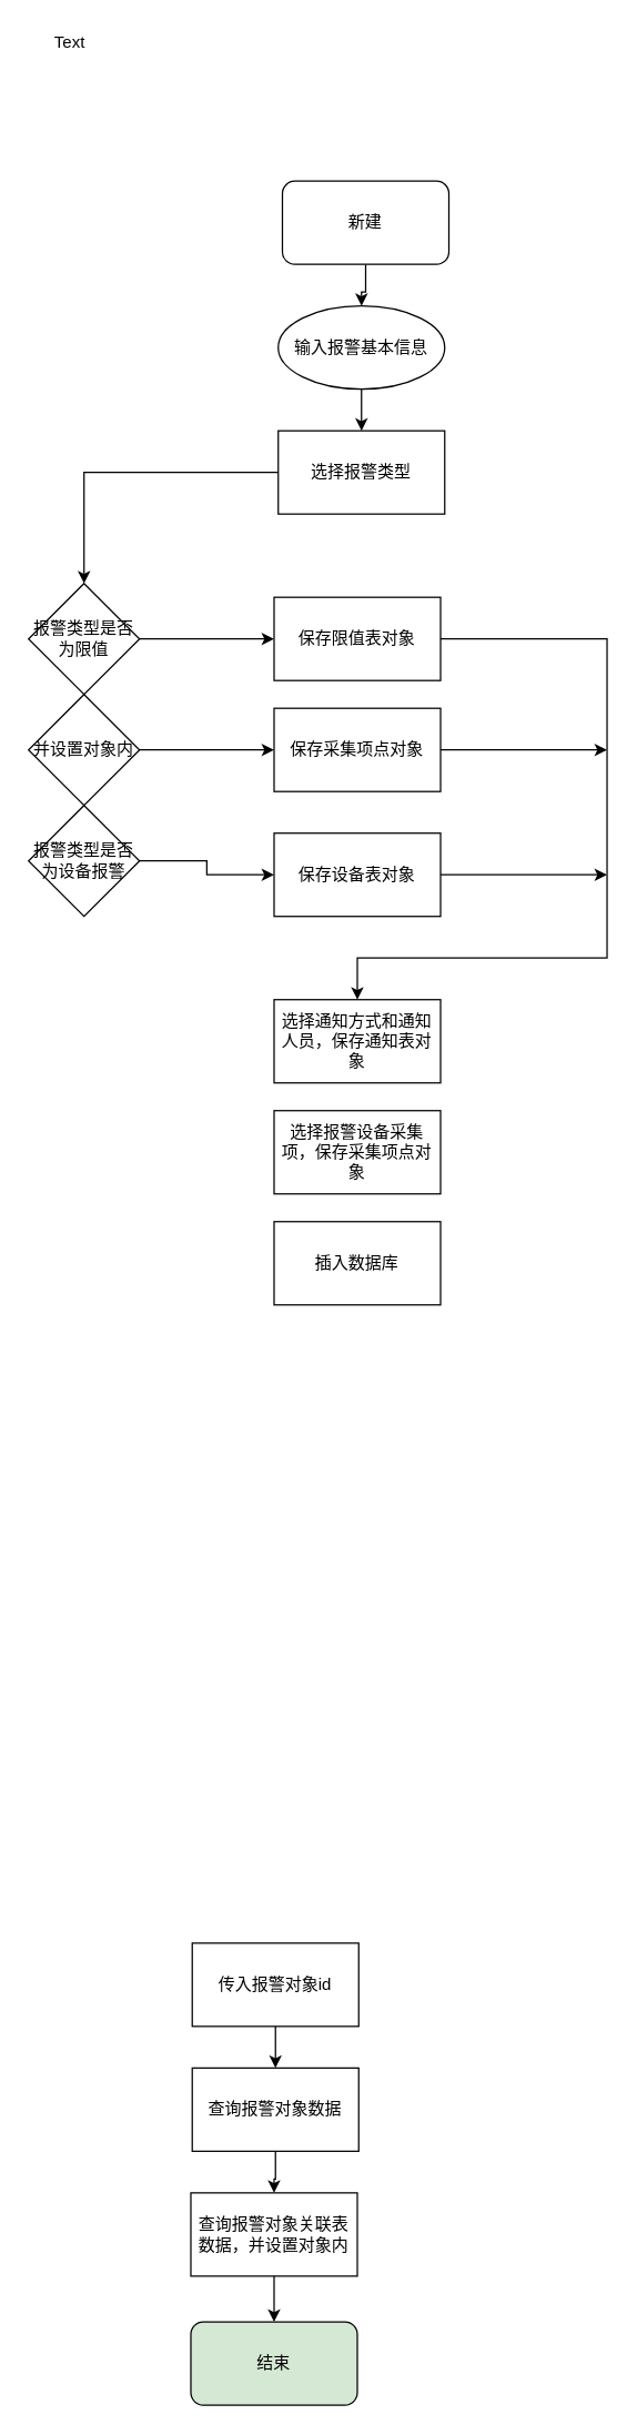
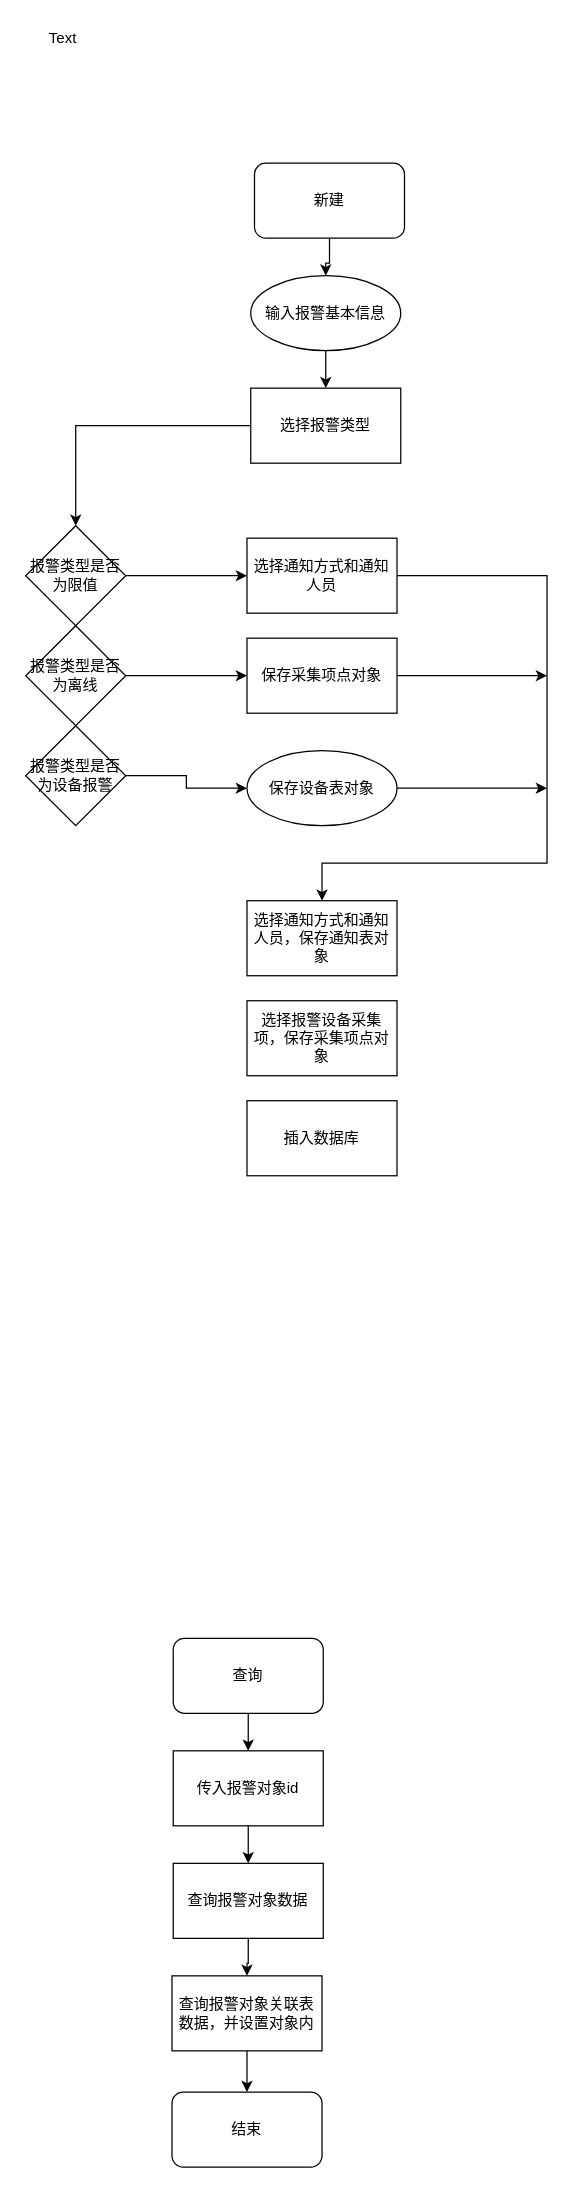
  <mxCell id="0" />
  <mxCell id="1" parent="0" />
  <mxCell id="2" style="edgeStyle=orthogonalEdgeStyle;rounded=0;orthogonalLoop=1;jettySize=auto;html=1;entryX=0.5;entryY=0;entryDx=0;entryDy=0;" edge="1" parent="1" source="3" target="5"><mxGeometry relative="1" as="geometry" /></mxCell>
  <mxCell id="3" value="新建" style="rounded=1;whiteSpace=wrap;html=1;" vertex="1" parent="1"><mxGeometry x="203" y="130" width="120" height="60" as="geometry" /></mxCell>
  <mxCell id="4" style="edgeStyle=orthogonalEdgeStyle;rounded=0;orthogonalLoop=1;jettySize=auto;html=1;entryX=0.5;entryY=0;entryDx=0;entryDy=0;" edge="1" parent="1" source="5" target="7"><mxGeometry relative="1" as="geometry" /></mxCell>
  <mxCell id="5" value="输入报警基本信息" style="ellipse;whiteSpace=wrap;html=1;" vertex="1" parent="1"><mxGeometry x="200" y="220" width="120" height="60" as="geometry" /></mxCell>
  <mxCell id="6" style="edgeStyle=orthogonalEdgeStyle;rounded=0;orthogonalLoop=1;jettySize=auto;html=1;entryX=0.5;entryY=0;entryDx=0;entryDy=0;" edge="1" parent="1" source="7" target="9"><mxGeometry relative="1" as="geometry"><mxPoint x="260" y="410" as="targetPoint" /></mxGeometry></mxCell>
  <mxCell id="7" value="选择报警类型" style="rounded=0;whiteSpace=wrap;html=1;" vertex="1" parent="1"><mxGeometry x="200" y="310" width="120" height="60" as="geometry" /></mxCell>
  <mxCell id="8" style="edgeStyle=orthogonalEdgeStyle;rounded=0;orthogonalLoop=1;jettySize=auto;html=1;" edge="1" parent="1" source="9" target="11"><mxGeometry relative="1" as="geometry" /></mxCell>
  <mxCell id="9" value="报警类型是否为限值" style="rhombus;whiteSpace=wrap;html=1;" vertex="1" parent="1"><mxGeometry x="20" y="420" width="80" height="80" as="geometry" /></mxCell>
  <mxCell id="10" style="edgeStyle=orthogonalEdgeStyle;rounded=0;orthogonalLoop=1;jettySize=auto;html=1;entryX=0.5;entryY=0;entryDx=0;entryDy=0;" edge="1" parent="1" source="11" target="20"><mxGeometry relative="1" as="geometry"><Array as="points"><mxPoint x="437" y="460" /><mxPoint x="437" y="690" /><mxPoint x="257" y="690" /></Array></mxGeometry></mxCell>
- <mxCell id="11" value="保存限值表对象" style="rounded=0;whiteSpace=wrap;html=1;" vertex="1" parent="1"><mxGeometry x="197" y="430" width="120" height="60" as="geometry" /></mxCell>
+ <mxCell id="11" value="选择通知方式和通知人员" style="rounded=0;whiteSpace=wrap;html=1;" vertex="1" parent="1"><mxGeometry x="197" y="430" width="120" height="60" as="geometry" /></mxCell>
  <mxCell id="12" style="edgeStyle=orthogonalEdgeStyle;rounded=0;orthogonalLoop=1;jettySize=auto;html=1;" edge="1" parent="1" source="13" target="15"><mxGeometry relative="1" as="geometry" /></mxCell>
- <mxCell id="13" value="并设置对象内" style="rhombus;whiteSpace=wrap;html=1;" vertex="1" parent="1"><mxGeometry x="20" y="500" width="80" height="80" as="geometry" /></mxCell>
+ <mxCell id="13" value="报警类型是否为离线" style="rhombus;whiteSpace=wrap;html=1;" vertex="1" parent="1"><mxGeometry x="20" y="500" width="80" height="80" as="geometry" /></mxCell>
  <mxCell id="14" style="edgeStyle=orthogonalEdgeStyle;rounded=0;orthogonalLoop=1;jettySize=auto;html=1;" edge="1" parent="1" source="15"><mxGeometry relative="1" as="geometry"><mxPoint x="437" y="540" as="targetPoint" /></mxGeometry></mxCell>
  <mxCell id="15" value="保存采集项点对象" style="rounded=0;whiteSpace=wrap;html=1;" vertex="1" parent="1"><mxGeometry x="197" y="510" width="120" height="60" as="geometry" /></mxCell>
  <mxCell id="16" style="edgeStyle=orthogonalEdgeStyle;rounded=0;orthogonalLoop=1;jettySize=auto;html=1;" edge="1" parent="1" source="17" target="19"><mxGeometry relative="1" as="geometry" /></mxCell>
  <mxCell id="17" value="报警类型是否为设备报警" style="rhombus;whiteSpace=wrap;html=1;" vertex="1" parent="1"><mxGeometry x="20" y="580" width="80" height="80" as="geometry" /></mxCell>
  <mxCell id="18" style="edgeStyle=orthogonalEdgeStyle;rounded=0;orthogonalLoop=1;jettySize=auto;html=1;" edge="1" parent="1" source="19"><mxGeometry relative="1" as="geometry"><mxPoint x="437" y="630" as="targetPoint" /></mxGeometry></mxCell>
- <mxCell id="19" value="保存设备表对象" style="rounded=0;whiteSpace=wrap;html=1;" vertex="1" parent="1"><mxGeometry x="197" y="600" width="120" height="60" as="geometry" /></mxCell>
+ <mxCell id="19" value="保存设备表对象" style="ellipse;whiteSpace=wrap;html=1;" vertex="1" parent="1"><mxGeometry x="197" y="600" width="120" height="60" as="geometry" /></mxCell>
  <mxCell id="20" value="选择通知方式和通知人员，保存通知表对象" style="rounded=0;whiteSpace=wrap;html=1;" vertex="1" parent="1"><mxGeometry x="197" y="720" width="120" height="60" as="geometry" /></mxCell>
  <mxCell id="21" value="选择报警设备采集项，保存采集项点对象" style="rounded=0;whiteSpace=wrap;html=1;" vertex="1" parent="1"><mxGeometry x="197" y="800" width="120" height="60" as="geometry" /></mxCell>
  <mxCell id="22" value="插入数据库" style="rounded=0;whiteSpace=wrap;html=1;" vertex="1" parent="1"><mxGeometry x="197" y="880" width="120" height="60" as="geometry" /></mxCell>
+ <mxCell id="23" style="edgeStyle=orthogonalEdgeStyle;rounded=0;orthogonalLoop=1;jettySize=auto;html=1;entryX=0.5;entryY=0;entryDx=0;entryDy=0;" edge="1" parent="1" source="24" target="26"><mxGeometry relative="1" as="geometry" /></mxCell>
+ <mxCell id="24" value="查询" style="rounded=1;whiteSpace=wrap;html=1;" vertex="1" parent="1"><mxGeometry x="138" y="1310" width="120" height="60" as="geometry" /></mxCell>
  <mxCell id="25" style="edgeStyle=orthogonalEdgeStyle;rounded=0;orthogonalLoop=1;jettySize=auto;html=1;entryX=0.5;entryY=0;entryDx=0;entryDy=0;" edge="1" parent="1" source="26" target="28"><mxGeometry relative="1" as="geometry" /></mxCell>
  <mxCell id="26" value="传入报警对象id" style="rounded=0;whiteSpace=wrap;html=1;" vertex="1" parent="1"><mxGeometry x="138" y="1400" width="120" height="60" as="geometry" /></mxCell>
  <mxCell id="27" style="edgeStyle=orthogonalEdgeStyle;rounded=0;orthogonalLoop=1;jettySize=auto;html=1;" edge="1" parent="1" source="28" target="30"><mxGeometry relative="1" as="geometry" /></mxCell>
  <mxCell id="28" value="查询报警对象数据" style="rounded=0;whiteSpace=wrap;html=1;" vertex="1" parent="1"><mxGeometry x="138" y="1490" width="120" height="60" as="geometry" /></mxCell>
  <mxCell id="29" style="edgeStyle=orthogonalEdgeStyle;rounded=0;orthogonalLoop=1;jettySize=auto;html=1;" edge="1" parent="1" source="30" target="31"><mxGeometry relative="1" as="geometry" /></mxCell>
  <mxCell id="30" value="查询报警对象关联表数据，并设置对象内" style="rounded=0;whiteSpace=wrap;html=1;" vertex="1" parent="1"><mxGeometry x="137" y="1580" width="120" height="60" as="geometry" /></mxCell>
- <mxCell id="31" value="结束" style="rounded=1;whiteSpace=wrap;html=1;fillColor=#d5e8d4;" vertex="1" parent="1"><mxGeometry x="137" y="1673" width="120" height="60" as="geometry" /></mxCell>
+ <mxCell id="31" value="结束" style="rounded=1;whiteSpace=wrap;html=1;" vertex="1" parent="1"><mxGeometry x="137" y="1673" width="120" height="60" as="geometry" /></mxCell>
  <mxCell id="32" value="Text" style="text;html=1;strokeColor=none;fillColor=none;align=center;verticalAlign=middle;whiteSpace=wrap;rounded=0;" vertex="1" parent="1"><mxGeometry x="30" y="20" width="40" height="20" as="geometry" /></mxCell>
